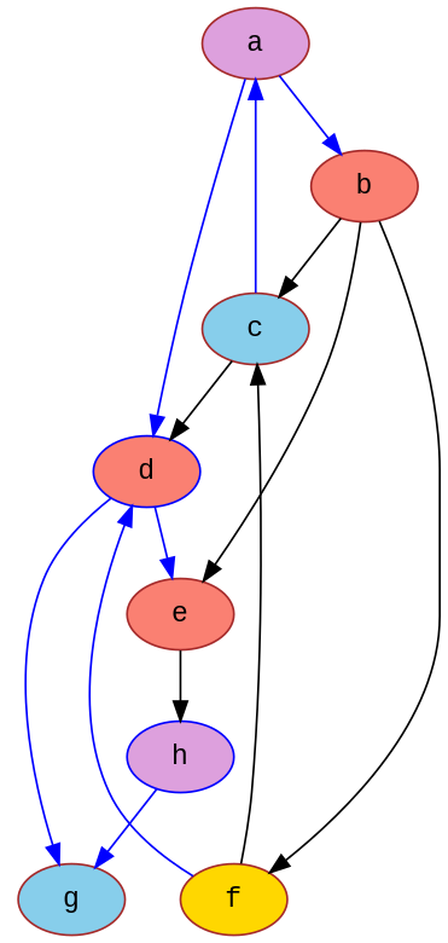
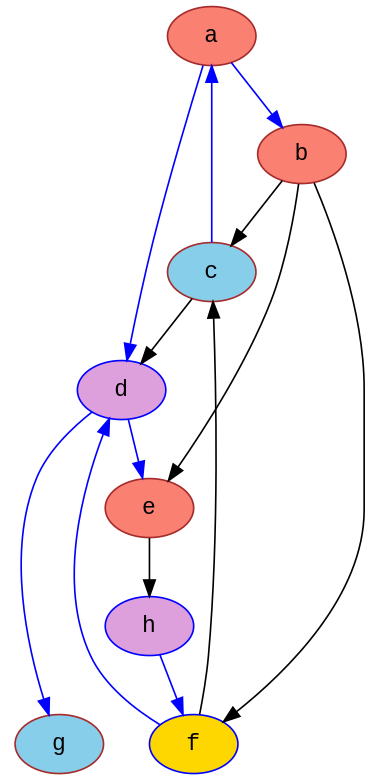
  digraph {
    fontname="Liberation Mono"
    node [color=brown fillcolor=salmon fontname="Liberation Mono" style=filled]
    edge [color=blue fontname="Liberation Mono"]
-   n1 [fillcolor=plum label=a]
+   n1 [label=a]
    n2 [label=b]
-   n3 [color=blue label=d]
+   n3 [color=blue fillcolor=plum label=d]
    n4 [fillcolor=skyblue label=c]
    n5 [label=e]
-   n6 [fillcolor=gold label=f]
+   n6 [color=blue fillcolor=gold label=f]
    n7 [fillcolor=skyblue label=g]
    n8 [color=blue fillcolor=plum label=h]
    n1 -> n2
    n1 -> n3
    n2 -> n4 [color=black]
    n2 -> n5 [color=black]
    n2 -> n6 [color=black]
    n3 -> n5
    n3 -> n7
    n4 -> n1
    n4 -> n3 [color=black]
    n5 -> n8 [color=black]
    n6 -> n3
    n6 -> n4 [color=black]
-   n8 -> n7
+   n8 -> n6
  }
